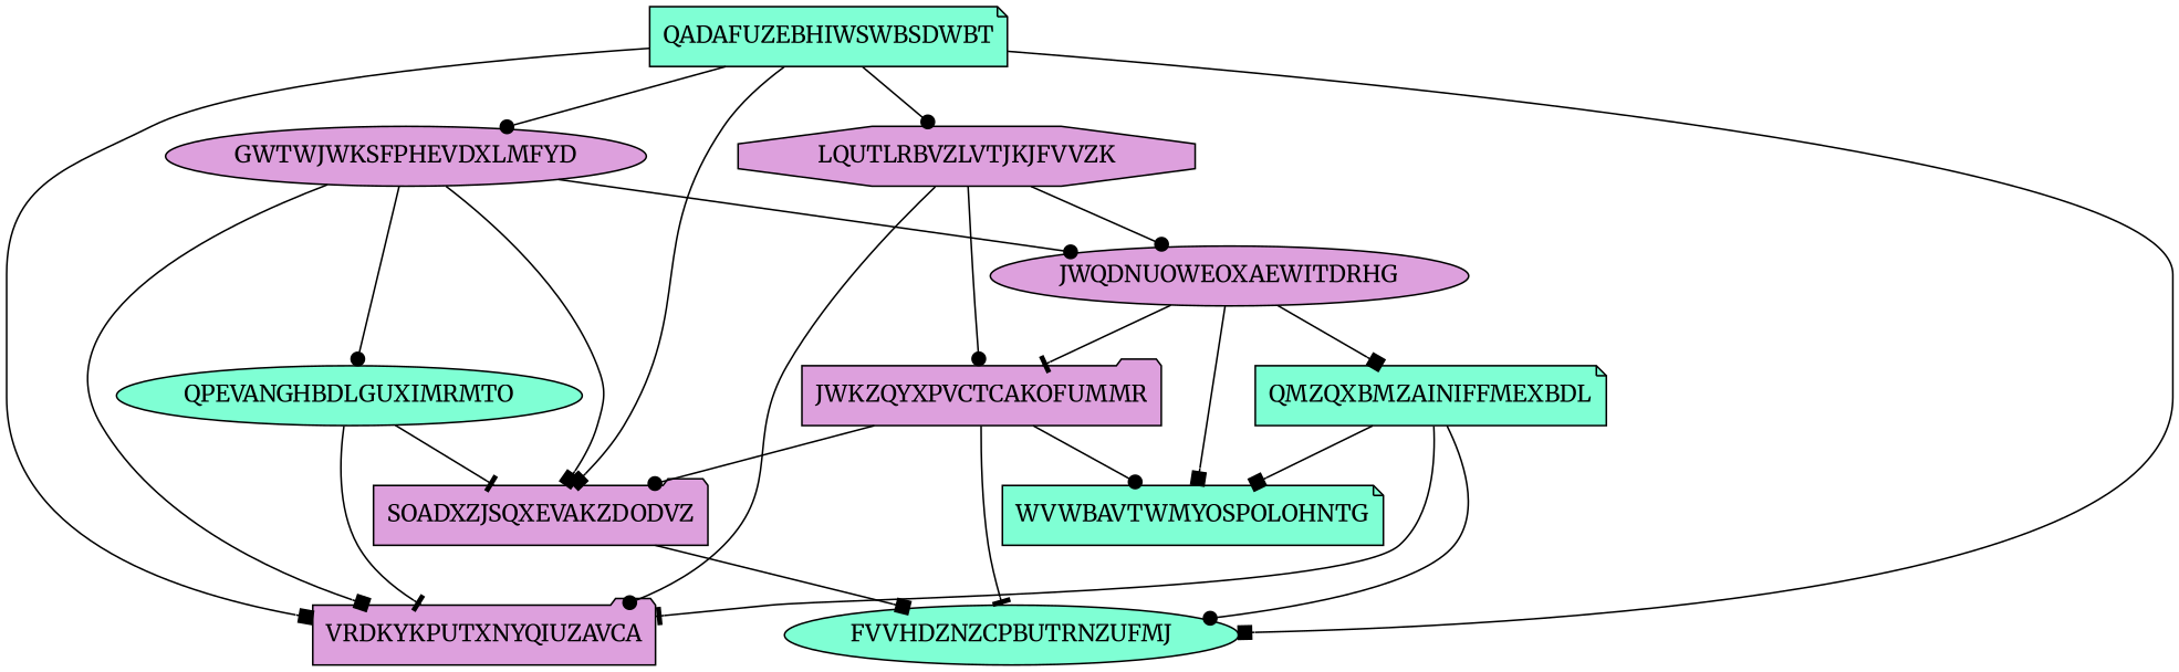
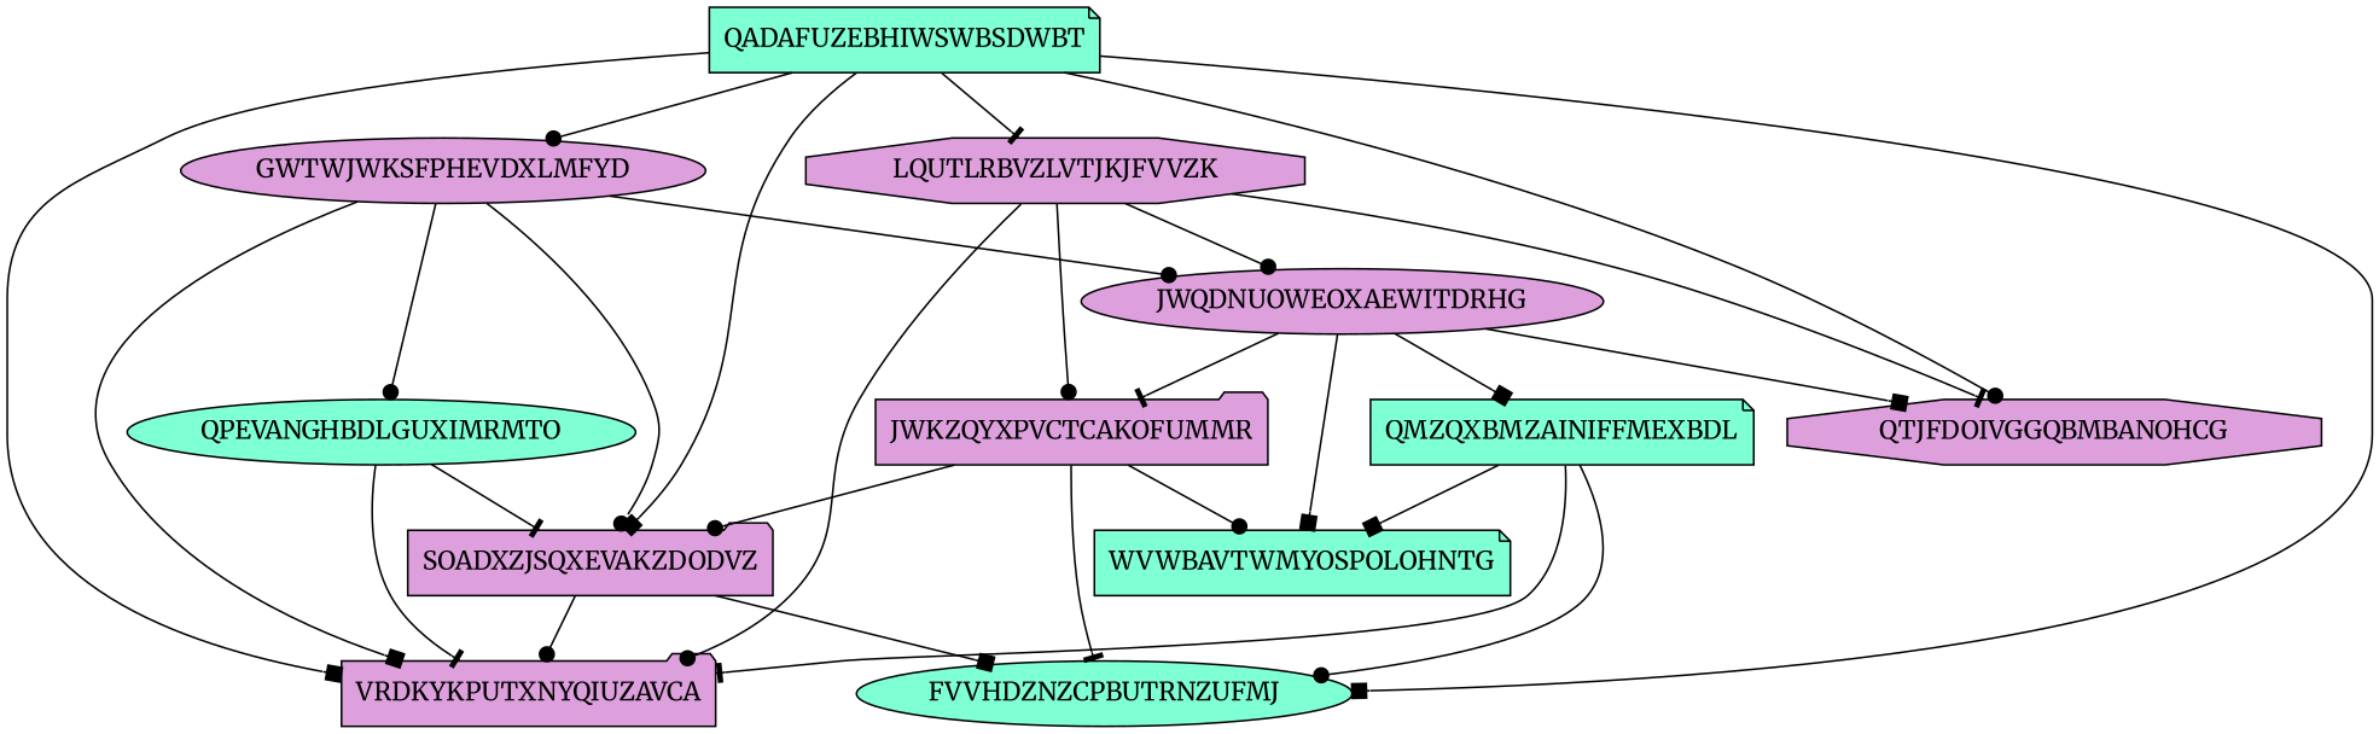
  digraph {
    fontname=Merriweather
    node [Processor=2 Weight=17 fillcolor=plum fontname=Merriweather shape=ellipse style=filled]
    edge [Weight=10 arrowhead=dot fontname=Merriweather]
    QADAFUZEBHIWSWBSDWBT [Processor=1 Start=0 Weight=18 fillcolor=aquamarine shape=note]
    GWTWJWKSFPHEVDXLMFYD [Processor=1 Start=18]
    LQUTLRBVZLVTJKJFVVZK [Start=34 Weight=15 shape=octagon]
+   QTJFDOIVGGQBMBANOHCG [Processor=4 Start=78 Weight=11 shape=octagon]
    SOADXZJSQXEVAKZDODVZ [Start=80 Weight=16 shape=folder]
    VRDKYKPUTXNYQIUZAVCA [Start=106 shape=folder]
    FVVHDZNZCPBUTRNZUFMJ [Processor=4 Start=114 Weight=12 fillcolor=aquamarine]
    JWQDNUOWEOXAEWITDRHG [Start=49 Weight=14]
    QPEVANGHBDLGUXIMRMTO [Processor=1 Start=35 Weight=16 fillcolor=aquamarine]
    JWKZQYXPVCTCAKOFUMMR [Start=63 shape=folder]
    QMZQXBMZAINIFFMEXBDL [Processor=3 Start=77 Weight=18 fillcolor=aquamarine shape=note]
    WVWBAVTWMYOSPOLOHNTG [Processor=3 Start=99 Weight=19 fillcolor=aquamarine shape=note]
    QADAFUZEBHIWSWBSDWBT -> GWTWJWKSFPHEVDXLMFYD [Weight=17]
-   QADAFUZEBHIWSWBSDWBT -> LQUTLRBVZLVTJKJFVVZK [Weight=16]
+   QADAFUZEBHIWSWBSDWBT -> LQUTLRBVZLVTJKJFVVZK [Weight=16 arrowhead=tee]
+   QADAFUZEBHIWSWBSDWBT -> QTJFDOIVGGQBMBANOHCG [Weight=17]
    QADAFUZEBHIWSWBSDWBT -> SOADXZJSQXEVAKZDODVZ [Weight=12 arrowhead=box]
    QADAFUZEBHIWSWBSDWBT -> VRDKYKPUTXNYQIUZAVCA [arrowhead=box]
    QADAFUZEBHIWSWBSDWBT -> FVVHDZNZCPBUTRNZUFMJ [Weight=12 arrowhead=box]
-   GWTWJWKSFPHEVDXLMFYD -> SOADXZJSQXEVAKZDODVZ [Weight=19 arrowhead=box]
+   GWTWJWKSFPHEVDXLMFYD -> SOADXZJSQXEVAKZDODVZ [Weight=19]
    GWTWJWKSFPHEVDXLMFYD -> VRDKYKPUTXNYQIUZAVCA [Weight=16 arrowhead=box]
    GWTWJWKSFPHEVDXLMFYD -> JWQDNUOWEOXAEWITDRHG
    GWTWJWKSFPHEVDXLMFYD -> QPEVANGHBDLGUXIMRMTO [Weight=14]
+   LQUTLRBVZLVTJKJFVVZK -> QTJFDOIVGGQBMBANOHCG [arrowhead=tee]
    LQUTLRBVZLVTJKJFVVZK -> VRDKYKPUTXNYQIUZAVCA
    LQUTLRBVZLVTJKJFVVZK -> JWQDNUOWEOXAEWITDRHG
    LQUTLRBVZLVTJKJFVVZK -> JWKZQYXPVCTCAKOFUMMR [Weight=15]
+   SOADXZJSQXEVAKZDODVZ -> VRDKYKPUTXNYQIUZAVCA [Weight=17]
    SOADXZJSQXEVAKZDODVZ -> FVVHDZNZCPBUTRNZUFMJ [Weight=18 arrowhead=box]
+   JWQDNUOWEOXAEWITDRHG -> QTJFDOIVGGQBMBANOHCG [Weight=15 arrowhead=box]
    JWQDNUOWEOXAEWITDRHG -> JWKZQYXPVCTCAKOFUMMR [Weight=11 arrowhead=tee]
    JWQDNUOWEOXAEWITDRHG -> QMZQXBMZAINIFFMEXBDL [Weight=14 arrowhead=box]
    JWQDNUOWEOXAEWITDRHG -> WVWBAVTWMYOSPOLOHNTG [Weight=18 arrowhead=box]
    QPEVANGHBDLGUXIMRMTO -> SOADXZJSQXEVAKZDODVZ [Weight=16 arrowhead=tee]
    QPEVANGHBDLGUXIMRMTO -> VRDKYKPUTXNYQIUZAVCA [Weight=20 arrowhead=tee]
    JWKZQYXPVCTCAKOFUMMR -> SOADXZJSQXEVAKZDODVZ [Weight=19]
    JWKZQYXPVCTCAKOFUMMR -> FVVHDZNZCPBUTRNZUFMJ [Weight=18 arrowhead=tee]
    JWKZQYXPVCTCAKOFUMMR -> WVWBAVTWMYOSPOLOHNTG [Weight=19]
    QMZQXBMZAINIFFMEXBDL -> VRDKYKPUTXNYQIUZAVCA [Weight=11 arrowhead=tee]
    QMZQXBMZAINIFFMEXBDL -> FVVHDZNZCPBUTRNZUFMJ [Weight=17]
    QMZQXBMZAINIFFMEXBDL -> WVWBAVTWMYOSPOLOHNTG [Weight=19 arrowhead=box]
  }
